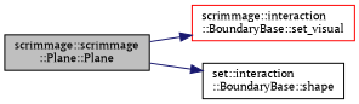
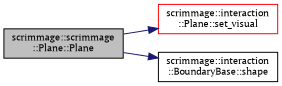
  digraph {
    fontname="PT Serif"
    rankdir=LR
    node [color=black fillcolor=white fontname="PT Serif" fontsize=10 shape=record style=filled]
    edge [color=midnightblue fontname="PT Serif" fontsize=10 labelfontname=Helvetica labelfontsize=10 style=solid]
    n1 [fillcolor=grey75 fontcolor=black height=0.2 label="scrimmage::scrimmage\l::Plane::Plane" width=0.4]
-   n2 [color=red height=0.2 label="scrimmage::interaction\l::BoundaryBase::set_visual" width=0.4]
-   n3 [height=0.2 label="set::interaction\l::BoundaryBase::shape" width=0.4]
+   n2 [color=red height=0.2 label="scrimmage::interaction\l::Plane::set_visual" width=0.4]
+   n3 [height=0.2 label="scrimmage::interaction\l::BoundaryBase::shape" width=0.4]
    n1 -> n2
    n1 -> n3
  }
